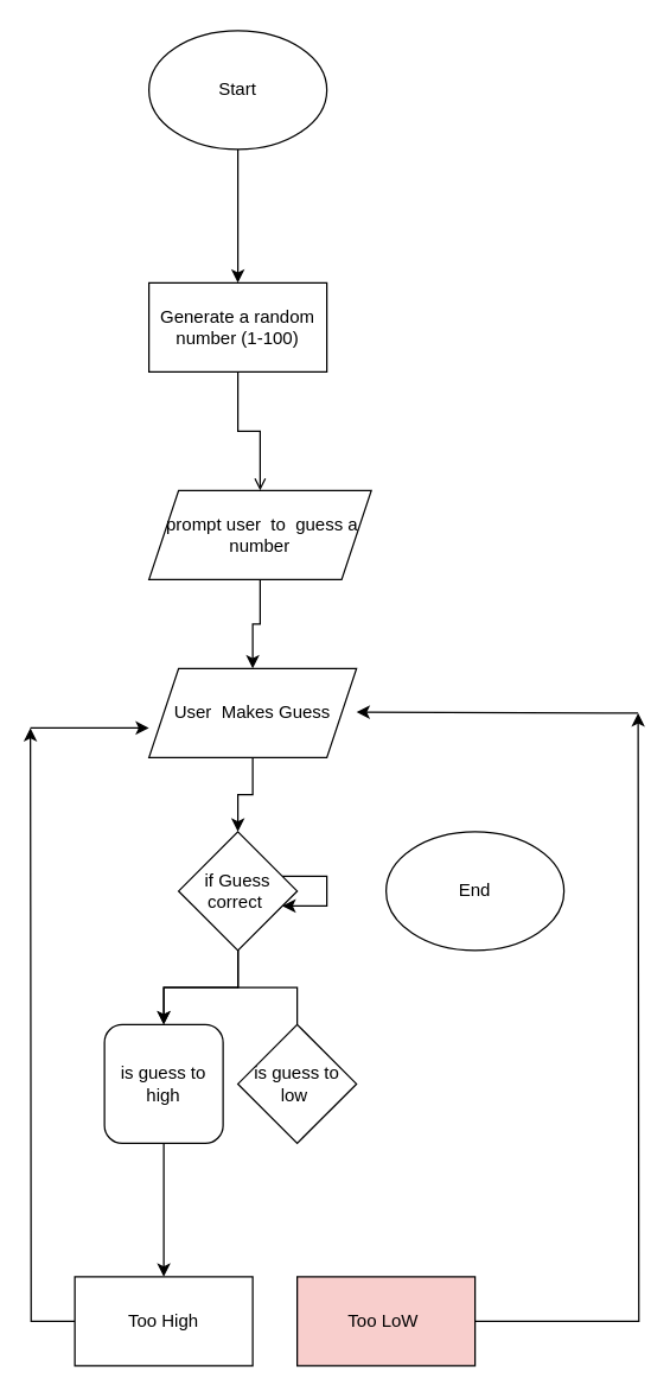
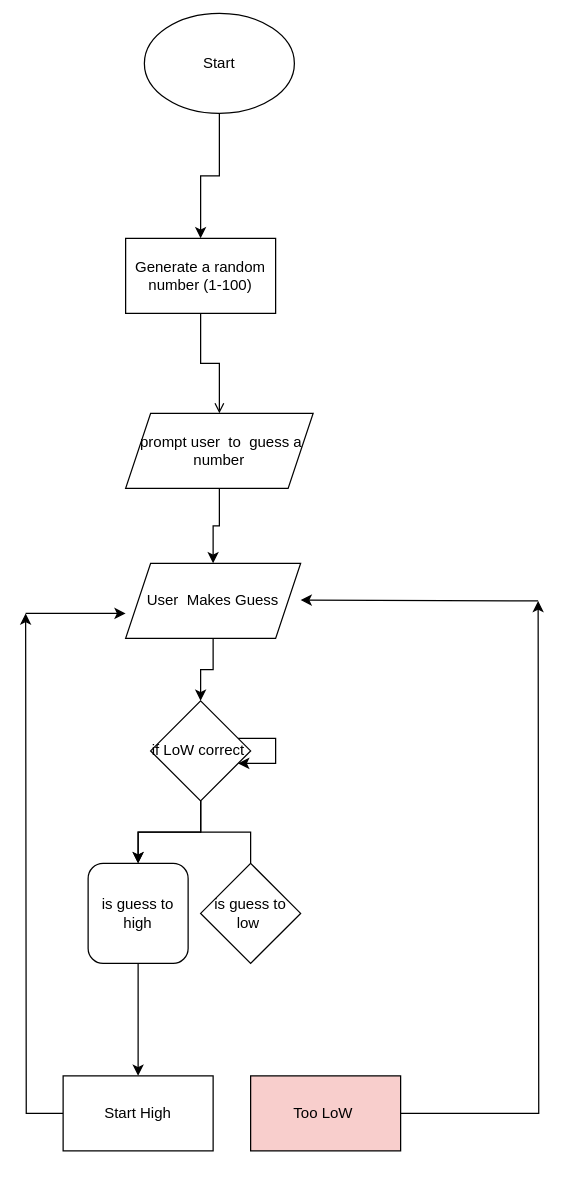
  <mxCell id="0" />
  <mxCell id="1" parent="0" />
  <mxCell id="2" value="" style="edgeStyle=orthogonalEdgeStyle;rounded=0;orthogonalLoop=1;jettySize=auto;html=1;" edge="1" parent="1" source="3" target="5"><mxGeometry relative="1" as="geometry" /></mxCell>
- <mxCell id="3" value="Start" style="ellipse;whiteSpace=wrap;html=1;" vertex="1" parent="1"><mxGeometry x="100" y="20" width="120" height="80" as="geometry" /></mxCell>
+ <mxCell id="3" value="Start" style="ellipse;whiteSpace=wrap;html=1;" vertex="1" parent="1"><mxGeometry x="115" y="10" width="120" height="80" as="geometry" /></mxCell>
  <mxCell id="4" value="" style="edgeStyle=orthogonalEdgeStyle;rounded=0;orthogonalLoop=1;jettySize=auto;html=1;endArrow=open;" edge="1" parent="1" source="5" target="7"><mxGeometry relative="1" as="geometry" /></mxCell>
  <mxCell id="5" value="Generate a random number (1-100)" style="whiteSpace=wrap;html=1;" vertex="1" parent="1"><mxGeometry x="100" y="190" width="120" height="60" as="geometry" /></mxCell>
  <mxCell id="6" value="" style="edgeStyle=orthogonalEdgeStyle;rounded=0;orthogonalLoop=1;jettySize=auto;html=1;" edge="1" parent="1" source="7" target="9"><mxGeometry relative="1" as="geometry" /></mxCell>
  <mxCell id="7" value="&amp;nbsp;prompt user&amp;nbsp; to&amp;nbsp; guess a number" style="shape=parallelogram;perimeter=parallelogramPerimeter;whiteSpace=wrap;html=1;fixedSize=1;" vertex="1" parent="1"><mxGeometry x="100" y="330" width="150" height="60" as="geometry" /></mxCell>
  <mxCell id="8" value="" style="edgeStyle=orthogonalEdgeStyle;rounded=0;orthogonalLoop=1;jettySize=auto;html=1;" edge="1" parent="1" source="9" target="13"><mxGeometry relative="1" as="geometry" /></mxCell>
  <mxCell id="9" value="User&amp;nbsp; Makes Guess" style="shape=parallelogram;perimeter=parallelogramPerimeter;whiteSpace=wrap;html=1;fixedSize=1;" vertex="1" parent="1"><mxGeometry x="100" y="450" width="140" height="60" as="geometry" /></mxCell>
  <mxCell id="10" value="" style="edgeStyle=orthogonalEdgeStyle;rounded=0;orthogonalLoop=1;jettySize=auto;html=1;" edge="1" parent="1" source="13" target="16"><mxGeometry relative="1" as="geometry" /></mxCell>
  <mxCell id="11" value="" style="edgeStyle=orthogonalEdgeStyle;rounded=0;orthogonalLoop=1;jettySize=auto;html=1;" edge="1" parent="1" source="13" target="16"><mxGeometry relative="1" as="geometry" /></mxCell>
  <mxCell id="12" style="edgeStyle=orthogonalEdgeStyle;rounded=0;orthogonalLoop=1;jettySize=auto;html=1;entryX=0.5;entryY=0;entryDx=0;entryDy=0;endArrow=none;" edge="1" parent="1" source="13" target="18"><mxGeometry relative="1" as="geometry" /></mxCell>
- <mxCell id="13" value="if Guess correct&amp;nbsp;" style="rhombus;whiteSpace=wrap;html=1;" vertex="1" parent="1"><mxGeometry x="120" y="560" width="80" height="80" as="geometry" /></mxCell>
- <mxCell id="14" value="End" style="ellipse;whiteSpace=wrap;html=1;" vertex="1" parent="1"><mxGeometry x="260" y="560" width="120" height="80" as="geometry" /></mxCell>
+ <mxCell id="13" value="if LoW correct&amp;nbsp;" style="rhombus;whiteSpace=wrap;html=1;" vertex="1" parent="1"><mxGeometry x="120" y="560" width="80" height="80" as="geometry" /></mxCell>
  <mxCell id="15" value="" style="edgeStyle=orthogonalEdgeStyle;rounded=0;orthogonalLoop=1;jettySize=auto;html=1;" edge="1" parent="1" source="16" target="20"><mxGeometry relative="1" as="geometry" /></mxCell>
  <mxCell id="16" value="is guess to high" style="whiteSpace=wrap;html=1;rounded=1;" vertex="1" parent="1"><mxGeometry y="690" width="80" height="80" as="geometry" x="70" /></mxCell>
  <mxCell id="17" style="edgeStyle=orthogonalEdgeStyle;rounded=0;orthogonalLoop=1;jettySize=auto;html=1;" edge="1" parent="1" source="13" target="13"><mxGeometry relative="1" as="geometry" /></mxCell>
  <mxCell id="18" value="is guess to low&amp;nbsp;" style="rhombus;whiteSpace=wrap;html=1;" vertex="1" parent="1"><mxGeometry x="160" y="690" width="80" height="80" as="geometry" /></mxCell>
  <mxCell id="19" style="rounded=0;orthogonalLoop=1;jettySize=auto;html=1;edgeStyle=orthogonalEdgeStyle;" edge="1" parent="1" source="20"><mxGeometry relative="1" as="geometry"><mxPoint x="20" y="490" as="targetPoint" /></mxGeometry></mxCell>
- <mxCell id="20" value="Too High" style="whiteSpace=wrap;html=1;" vertex="1" parent="1"><mxGeometry x="50" y="860" width="120" height="60" as="geometry" /></mxCell>
+ <mxCell id="20" value="Start High" style="whiteSpace=wrap;html=1;" vertex="1" parent="1"><mxGeometry x="50" y="860" width="120" height="60" as="geometry" /></mxCell>
  <mxCell id="21" style="edgeStyle=orthogonalEdgeStyle;rounded=0;orthogonalLoop=1;jettySize=auto;html=1;" edge="1" parent="1" source="22"><mxGeometry relative="1" as="geometry"><mxPoint x="430" y="480" as="targetPoint" /></mxGeometry></mxCell>
  <mxCell id="22" value="Too LoW&amp;nbsp;" style="rounded=0;whiteSpace=wrap;html=1;fillColor=#f8cecc;" vertex="1" parent="1"><mxGeometry x="200" y="860" width="120" height="60" as="geometry" /></mxCell>
  <mxCell id="23" value="" style="edgeStyle=none;orthogonalLoop=1;jettySize=auto;html=1;rounded=0;" edge="1" parent="1"><mxGeometry width="80" relative="1" as="geometry"><mxPoint x="430" y="480" as="sourcePoint" /><mxPoint x="240" y="479.38" as="targetPoint" /><Array as="points" /></mxGeometry></mxCell>
  <mxCell id="24" value="" style="edgeStyle=none;orthogonalLoop=1;jettySize=auto;html=1;rounded=0;" edge="1" parent="1"><mxGeometry width="80" relative="1" as="geometry"><mxPoint x="20" y="490" as="sourcePoint" /><mxPoint x="100" y="490" as="targetPoint" /><Array as="points" /></mxGeometry></mxCell>
